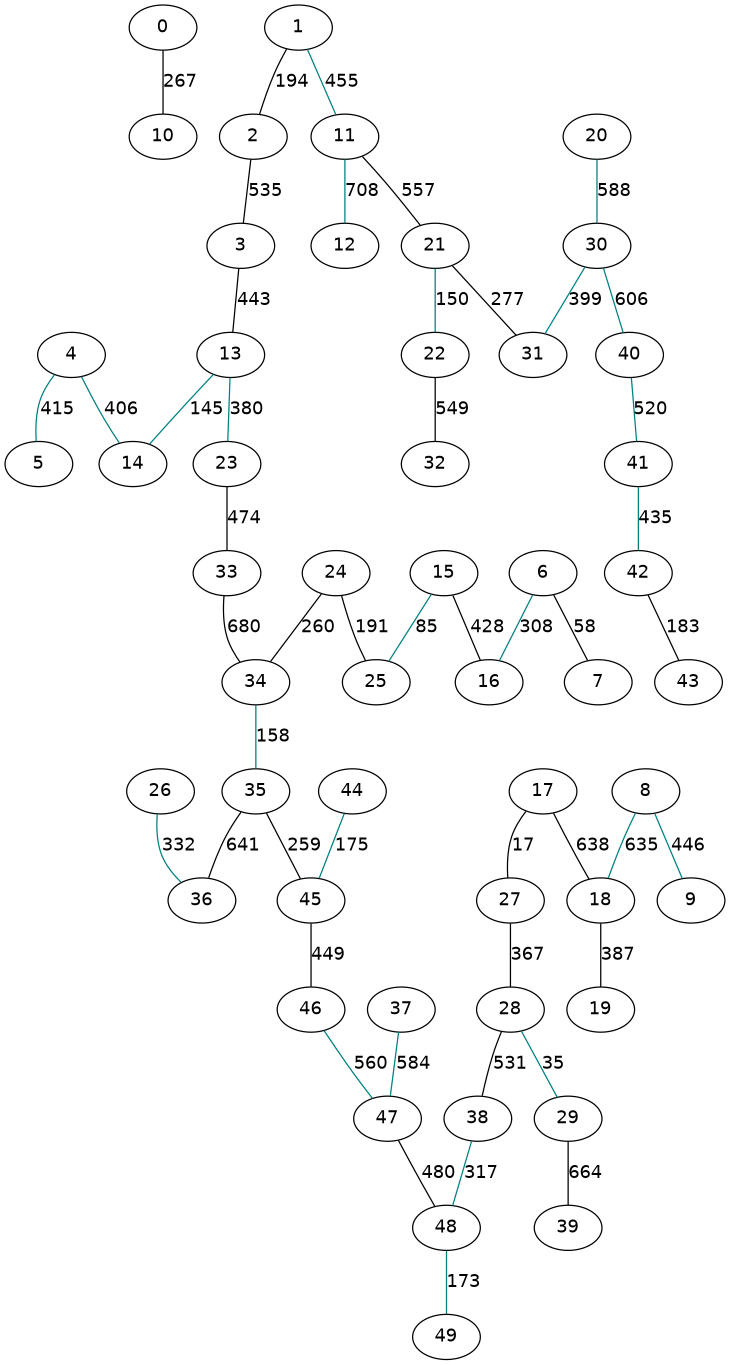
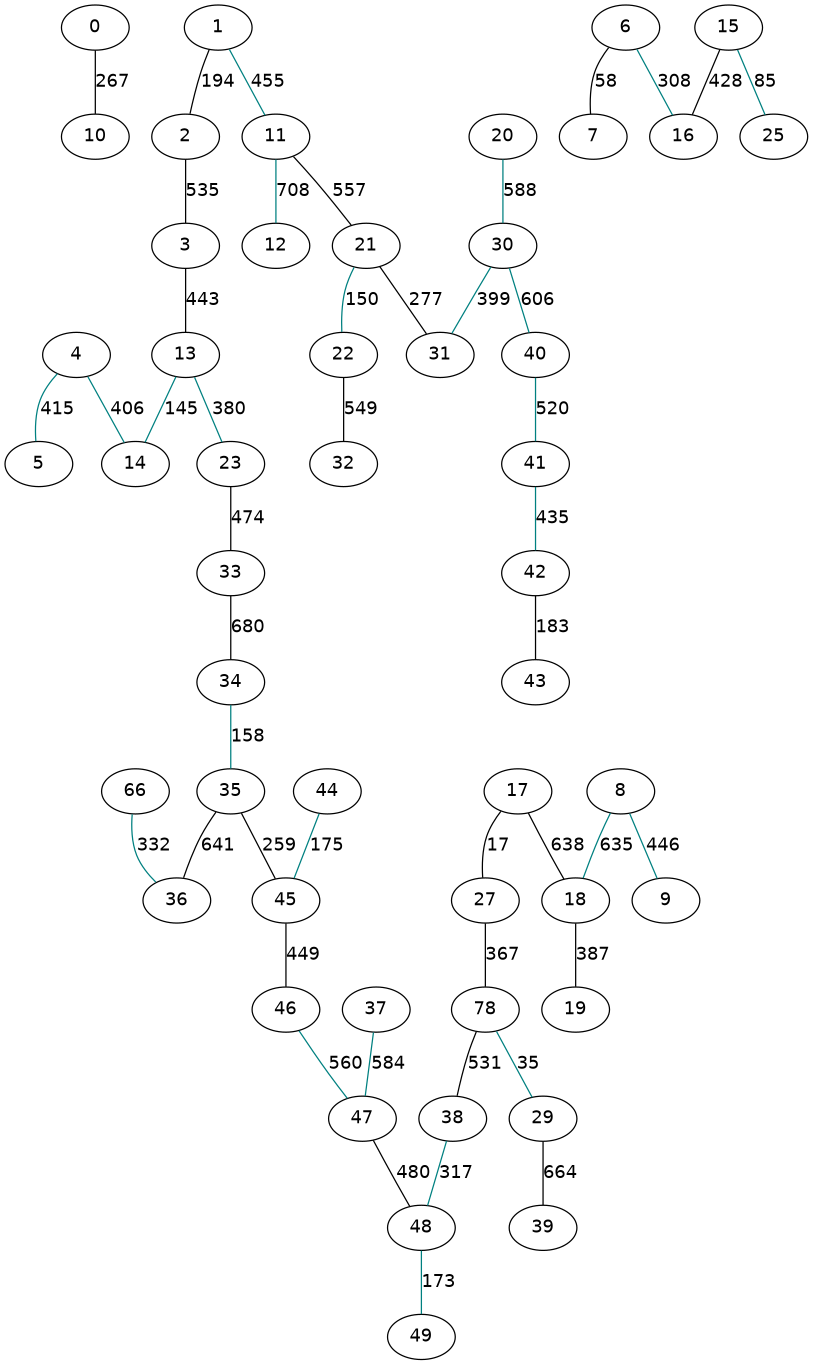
  strict graph {
    fontname="DejaVu Sans"
    node [fontname="DejaVu Sans"]
    edge [color=black fontname="DejaVu Sans"]
    0
    10
    1
    2
    11
    3
    12
    21
    13
    14
    23
    4
    5
    6
    7
    16
    8
    9
    18
    19
    20
    30
    22
    31
    33
    15
    25
    17
    27
-   28
+   28 [label=78]
    40
    32
    34
-   24
    35
-   26
+   26 [label=66]
    36
    29
    38
    39
    48
    41
    45
    46
    37
    47
    49
    42
    43
    44
    0 -- 10 [label=267]
    1 -- 2 [label=194]
    1 -- 11 [color=teal label=455]
    2 -- 3 [label=535]
    11 -- 12 [color=teal label=708]
    11 -- 21 [label=557]
    3 -- 13 [label=443]
    21 -- 22 [color=teal label=150]
    21 -- 31 [label=277]
    13 -- 14 [color=teal label=145]
    13 -- 23 [color=teal label=380]
    23 -- 33 [label=474]
    4 -- 14 [color=teal label=406]
    4 -- 5 [color=teal label=415]
    6 -- 7 [label=58]
    6 -- 16 [color=teal label=308]
    8 -- 9 [color=teal label=446]
    8 -- 18 [color=teal label=635]
    18 -- 19 [label=387]
    20 -- 30 [color=teal label=588]
    30 -- 31 [color=teal label=399]
    30 -- 40 [color=teal label=606]
    22 -- 32 [label=549]
    33 -- 34 [label=680]
    15 -- 16 [label=428]
    15 -- 25 [color=teal label=85]
    17 -- 18 [label=638]
    17 -- 27 [label=17]
    27 -- 28 [label=367]
    28 -- 29 [color=teal label=35]
    28 -- 38 [label=531]
    40 -- 41 [color=teal label=520]
    34 -- 35 [color=teal label=158]
-   24 -- 25 [label=191]
-   24 -- 34 [label=260]
    35 -- 36 [label=641]
    35 -- 45 [label=259]
    26 -- 36 [color=teal label=332]
    29 -- 39 [label=664]
    38 -- 48 [color=teal label=317]
    48 -- 49 [color=teal label=173]
    41 -- 42 [color=teal label=435]
    45 -- 46 [label=449]
    46 -- 47 [color=teal label=560]
    37 -- 47 [color=teal label=584]
    47 -- 48 [label=480]
    42 -- 43 [label=183]
    44 -- 45 [color=teal label=175]
  }
